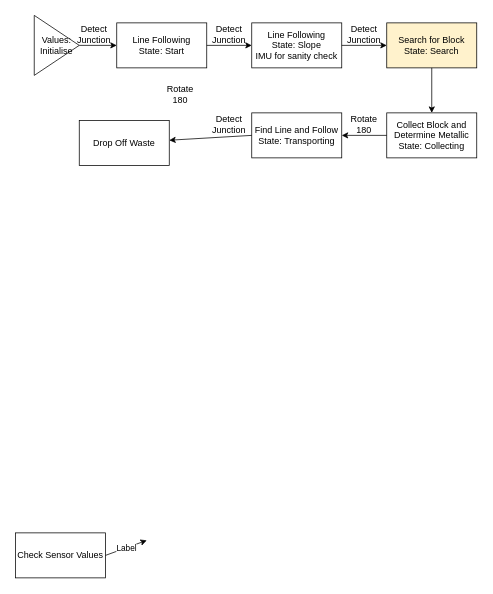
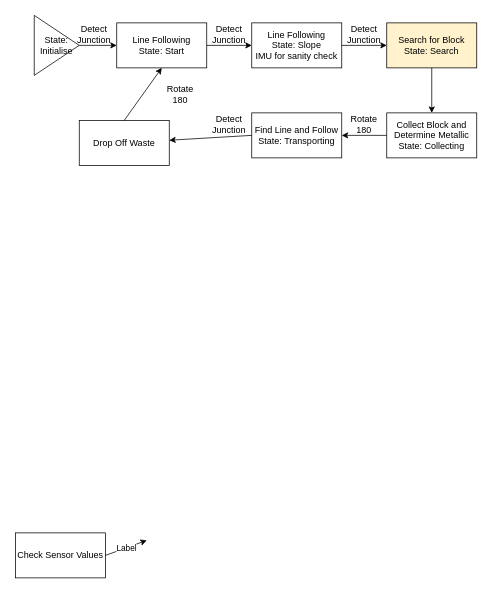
  <mxCell id="0" />
  <mxCell id="1" parent="0" />
- <mxCell id="2" value="Values: &lt;br&gt;Initialise" style="triangle;whiteSpace=wrap;html=1;" vertex="1" parent="1"><mxGeometry x="45" y="20" width="60" height="80" as="geometry" /></mxCell>
+ <mxCell id="2" value="State: &lt;br&gt;Initialise" style="triangle;whiteSpace=wrap;html=1;" vertex="1" parent="1"><mxGeometry x="45" y="20" width="60" height="80" as="geometry" /></mxCell>
  <mxCell id="3" value="" style="endArrow=classic;html=1;rounded=0;exitX=1;exitY=0.5;exitDx=0;exitDy=0;" edge="1" parent="1" source="2"><mxGeometry width="50" height="50" relative="1" as="geometry"><mxPoint x="325" y="250" as="sourcePoint" /><mxPoint x="155" y="60" as="targetPoint" /></mxGeometry></mxCell>
  <mxCell id="4" value="Line Following&lt;br&gt;State: Start" style="rounded=0;whiteSpace=wrap;html=1;" vertex="1" parent="1"><mxGeometry x="155" y="30" width="120" height="60" as="geometry" /></mxCell>
  <mxCell id="5" value="" style="endArrow=classic;html=1;rounded=0;exitX=1;exitY=0.5;exitDx=0;exitDy=0;" edge="1" parent="1" source="4"><mxGeometry width="50" height="50" relative="1" as="geometry"><mxPoint x="325" y="230" as="sourcePoint" /><mxPoint x="335" y="60" as="targetPoint" /></mxGeometry></mxCell>
  <mxCell id="6" value="Line Following&lt;br&gt;State: Slope&lt;br&gt;IMU for sanity check" style="rounded=0;whiteSpace=wrap;html=1;" vertex="1" parent="1"><mxGeometry x="335" y="30" width="120" height="60" as="geometry" /></mxCell>
  <mxCell id="7" value="Detect Junction" style="text;html=1;strokeColor=none;fillColor=none;align=center;verticalAlign=middle;whiteSpace=wrap;rounded=0;" vertex="1" parent="1"><mxGeometry x="275" y="30" width="60" height="30" as="geometry" /></mxCell>
  <mxCell id="8" value="Detect Junction" style="text;html=1;strokeColor=none;fillColor=none;align=center;verticalAlign=middle;whiteSpace=wrap;rounded=0;" vertex="1" parent="1"><mxGeometry x="95" y="30" width="60" height="30" as="geometry" /></mxCell>
  <mxCell id="9" value="" style="endArrow=classic;html=1;rounded=0;exitX=1;exitY=0.5;exitDx=0;exitDy=0;entryX=0;entryY=0.5;entryDx=0;entryDy=0;" edge="1" parent="1" source="6" target="10"><mxGeometry width="50" height="50" relative="1" as="geometry"><mxPoint x="245" y="140" as="sourcePoint" /><mxPoint x="505" y="60" as="targetPoint" /></mxGeometry></mxCell>
  <mxCell id="10" value="Search for Block&lt;br&gt;State: Search" style="rounded=0;whiteSpace=wrap;html=1;fillColor=#fff2cc;" vertex="1" parent="1"><mxGeometry x="515" y="30" width="120" height="60" as="geometry" /></mxCell>
  <mxCell id="11" value="Detect Junction" style="text;html=1;strokeColor=none;fillColor=none;align=center;verticalAlign=middle;whiteSpace=wrap;rounded=0;" vertex="1" parent="1"><mxGeometry x="455" y="30" width="60" height="30" as="geometry" /></mxCell>
  <mxCell id="12" value="" style="endArrow=classic;html=1;rounded=0;exitX=0.5;exitY=1;exitDx=0;exitDy=0;" edge="1" parent="1" source="10" target="13"><mxGeometry width="50" height="50" relative="1" as="geometry"><mxPoint x="365" y="130" as="sourcePoint" /><mxPoint x="575" y="160" as="targetPoint" /></mxGeometry></mxCell>
  <mxCell id="13" value="Collect Block and Determine Metallic&lt;br&gt;State: Collecting" style="rounded=0;whiteSpace=wrap;html=1;" vertex="1" parent="1"><mxGeometry x="515" y="150" width="120" height="60" as="geometry" /></mxCell>
  <mxCell id="14" value="" style="endArrow=classic;html=1;rounded=0;exitX=0;exitY=0.5;exitDx=0;exitDy=0;entryX=1;entryY=0.5;entryDx=0;entryDy=0;" edge="1" parent="1" source="13" target="15"><mxGeometry width="50" height="50" relative="1" as="geometry"><mxPoint x="365" y="120" as="sourcePoint" /><mxPoint x="465" y="180" as="targetPoint" /></mxGeometry></mxCell>
  <mxCell id="15" value="Find Line and Follow&lt;br&gt;State: Transporting" style="rounded=0;whiteSpace=wrap;html=1;" vertex="1" parent="1"><mxGeometry x="335" y="150" width="120" height="60" as="geometry" /></mxCell>
  <mxCell id="16" value="Rotate 180" style="text;html=1;strokeColor=none;fillColor=none;align=center;verticalAlign=middle;whiteSpace=wrap;rounded=0;" vertex="1" parent="1"><mxGeometry x="455" y="150" width="60" height="30" as="geometry" /></mxCell>
  <mxCell id="17" value="" style="endArrow=classic;html=1;rounded=0;exitX=0;exitY=0.5;exitDx=0;exitDy=0;" edge="1" parent="1" source="15" target="18"><mxGeometry width="50" height="50" relative="1" as="geometry"><mxPoint x="365" y="110" as="sourcePoint" /><mxPoint x="275" y="180" as="targetPoint" /></mxGeometry></mxCell>
  <mxCell id="18" value="Drop Off Waste" style="rounded=0;whiteSpace=wrap;html=1;" vertex="1" parent="1"><mxGeometry x="105" y="160" width="120" height="60" as="geometry" /></mxCell>
  <mxCell id="19" value="Detect Junction" style="text;html=1;strokeColor=none;fillColor=none;align=center;verticalAlign=middle;whiteSpace=wrap;rounded=0;" vertex="1" parent="1"><mxGeometry x="275" y="150" width="60" height="30" as="geometry" /></mxCell>
+ <mxCell id="20" value="" style="endArrow=classic;html=1;rounded=0;exitX=0.5;exitY=0;exitDx=0;exitDy=0;entryX=0.5;entryY=1;entryDx=0;entryDy=0;" edge="1" parent="1" source="18" target="4"><mxGeometry width="50" height="50" relative="1" as="geometry"><mxPoint x="365" y="110" as="sourcePoint" /><mxPoint x="415" y="60" as="targetPoint" /></mxGeometry></mxCell>
  <mxCell id="21" value="Rotate 180" style="text;html=1;strokeColor=none;fillColor=none;align=center;verticalAlign=middle;whiteSpace=wrap;rounded=0;" vertex="1" parent="1"><mxGeometry x="215" y="110" width="50" height="30" as="geometry" /></mxCell>
  <mxCell id="22" value="Check Sensor Values" style="rounded=0;whiteSpace=wrap;html=1;" vertex="1" parent="1"><mxGeometry x="20" y="710" width="120" height="60" as="geometry" /></mxCell>
  <mxCell id="23" value="" style="endArrow=classic;html=1;rounded=0;exitX=1;exitY=0.5;exitDx=0;exitDy=0;" edge="1" parent="1" source="22"><mxGeometry relative="1" as="geometry"><mxPoint x="345" y="780" as="sourcePoint" /><mxPoint x="195" y="720" as="targetPoint" /></mxGeometry></mxCell>
  <mxCell id="24" value="Label" style="edgeLabel;resizable=0;html=1;align=center;verticalAlign=middle;" connectable="0" vertex="1" parent="23"><mxGeometry relative="1" as="geometry" /></mxCell>
